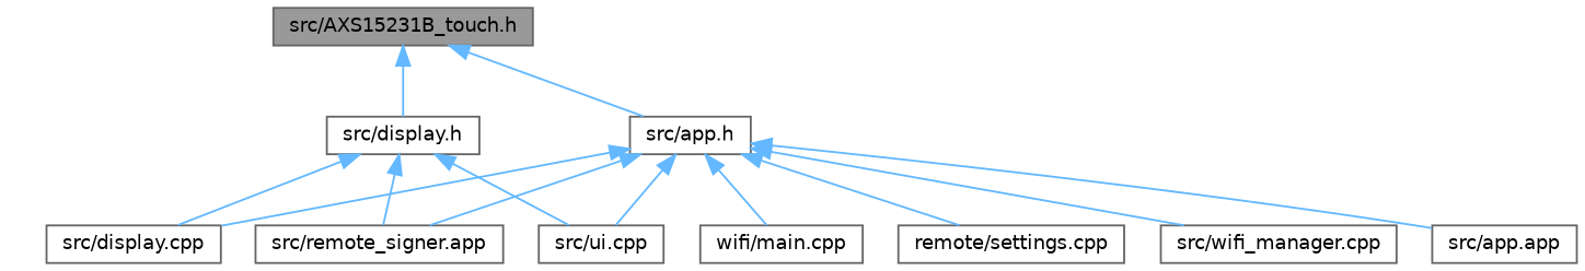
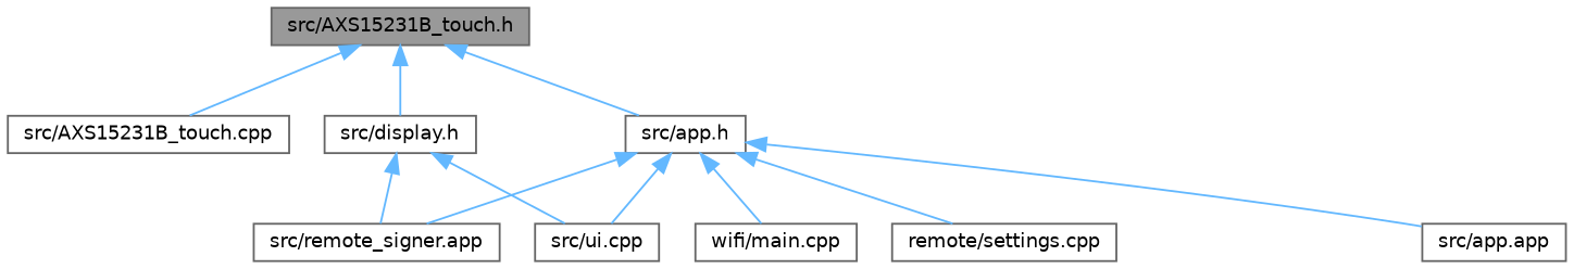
  digraph {
    node [color=grey40 fillcolor=white fontname=Helvetica fontsize=10 shape=box style=filled]
    edge [color=steelblue1 dir=back fontname=Helvetica fontsize=10 labelfontname=Helvetica labelfontsize=10 style=solid]
    n1 [color=gray40 fillcolor=grey60 fontcolor=black height=0.2 label="src/AXS15231B_touch.h" width=0.4]
+   n2 [height=0.2 label="src/AXS15231B_touch.cpp" width=0.4]
    n3 [height=0.2 label="src/display.h" width=0.4]
    n4 [height=0.2 label="src/app.h" width=0.4]
-   n5 [height=0.2 label="src/display.cpp" width=0.4]
    n6 [height=0.2 label="src/remote_signer.app" width=0.4]
    n7 [height=0.2 label="src/ui.cpp" width=0.4]
    n8 [height=0.2 label="src/app.app" width=0.4]
    n9 [height=0.2 label="wifi/main.cpp" width=0.4]
    n10 [height=0.2 label="remote/settings.cpp" width=0.4]
-   n11 [height=0.2 label="src/wifi_manager.cpp" width=0.4]
+   n1 -> n2
    n1 -> n3
    n1 -> n4
-   n3 -> n5
    n3 -> n6
    n3 -> n7
-   n4 -> n5
    n4 -> n6
    n4 -> n7
    n4 -> n8
    n4 -> n9
    n4 -> n10
-   n4 -> n11
  }
